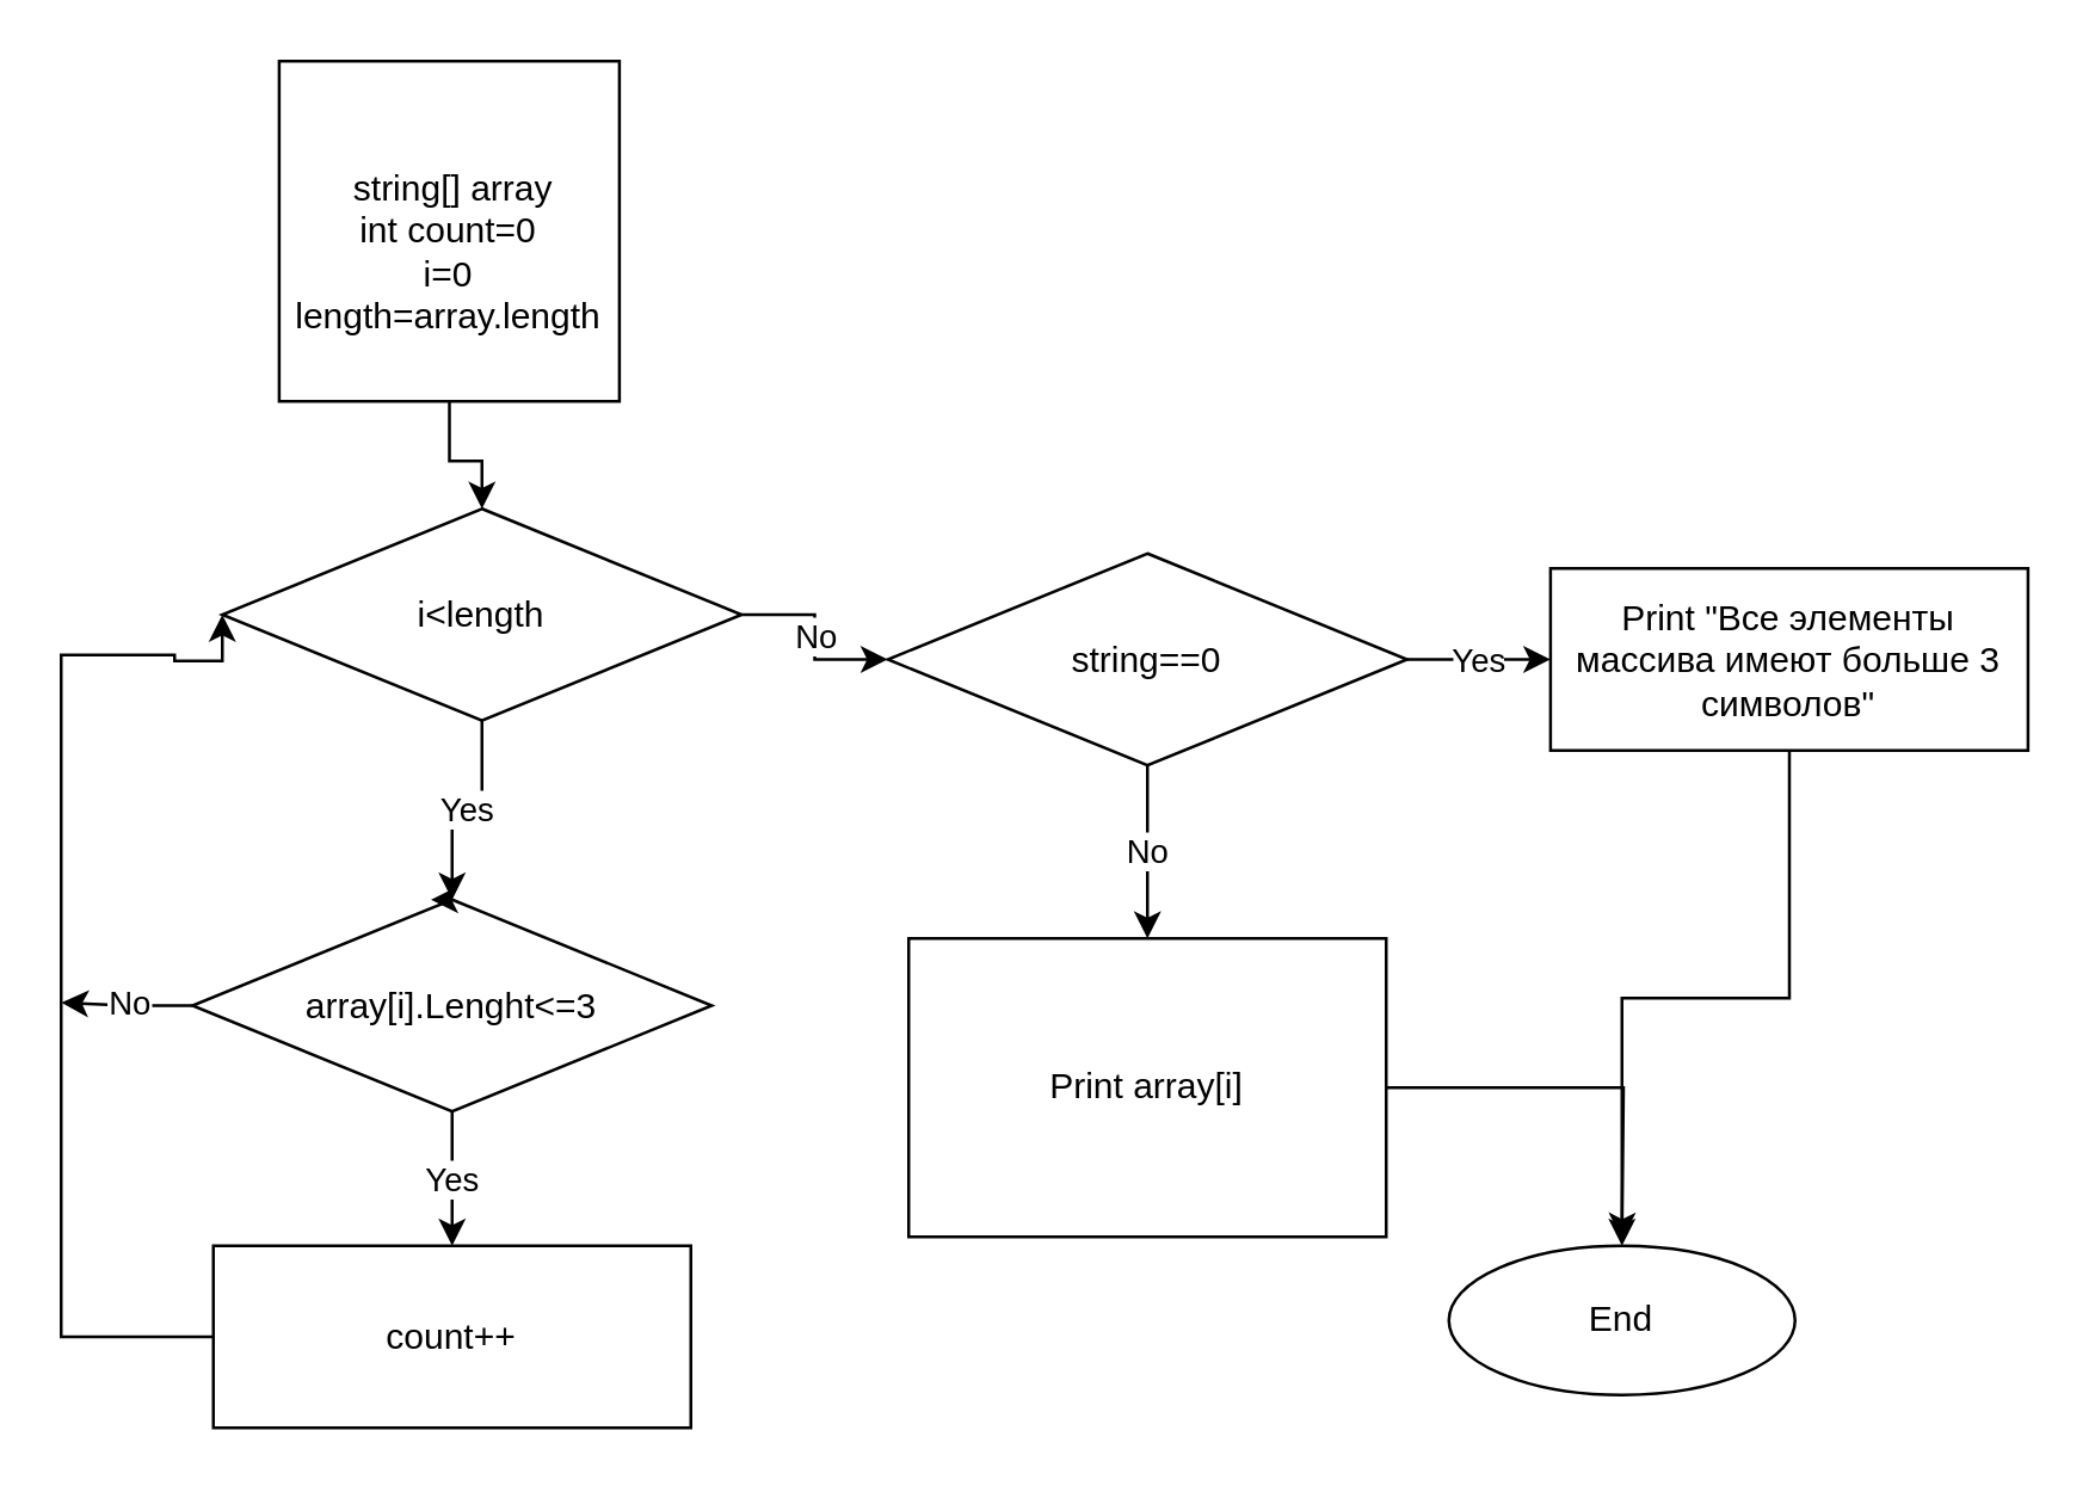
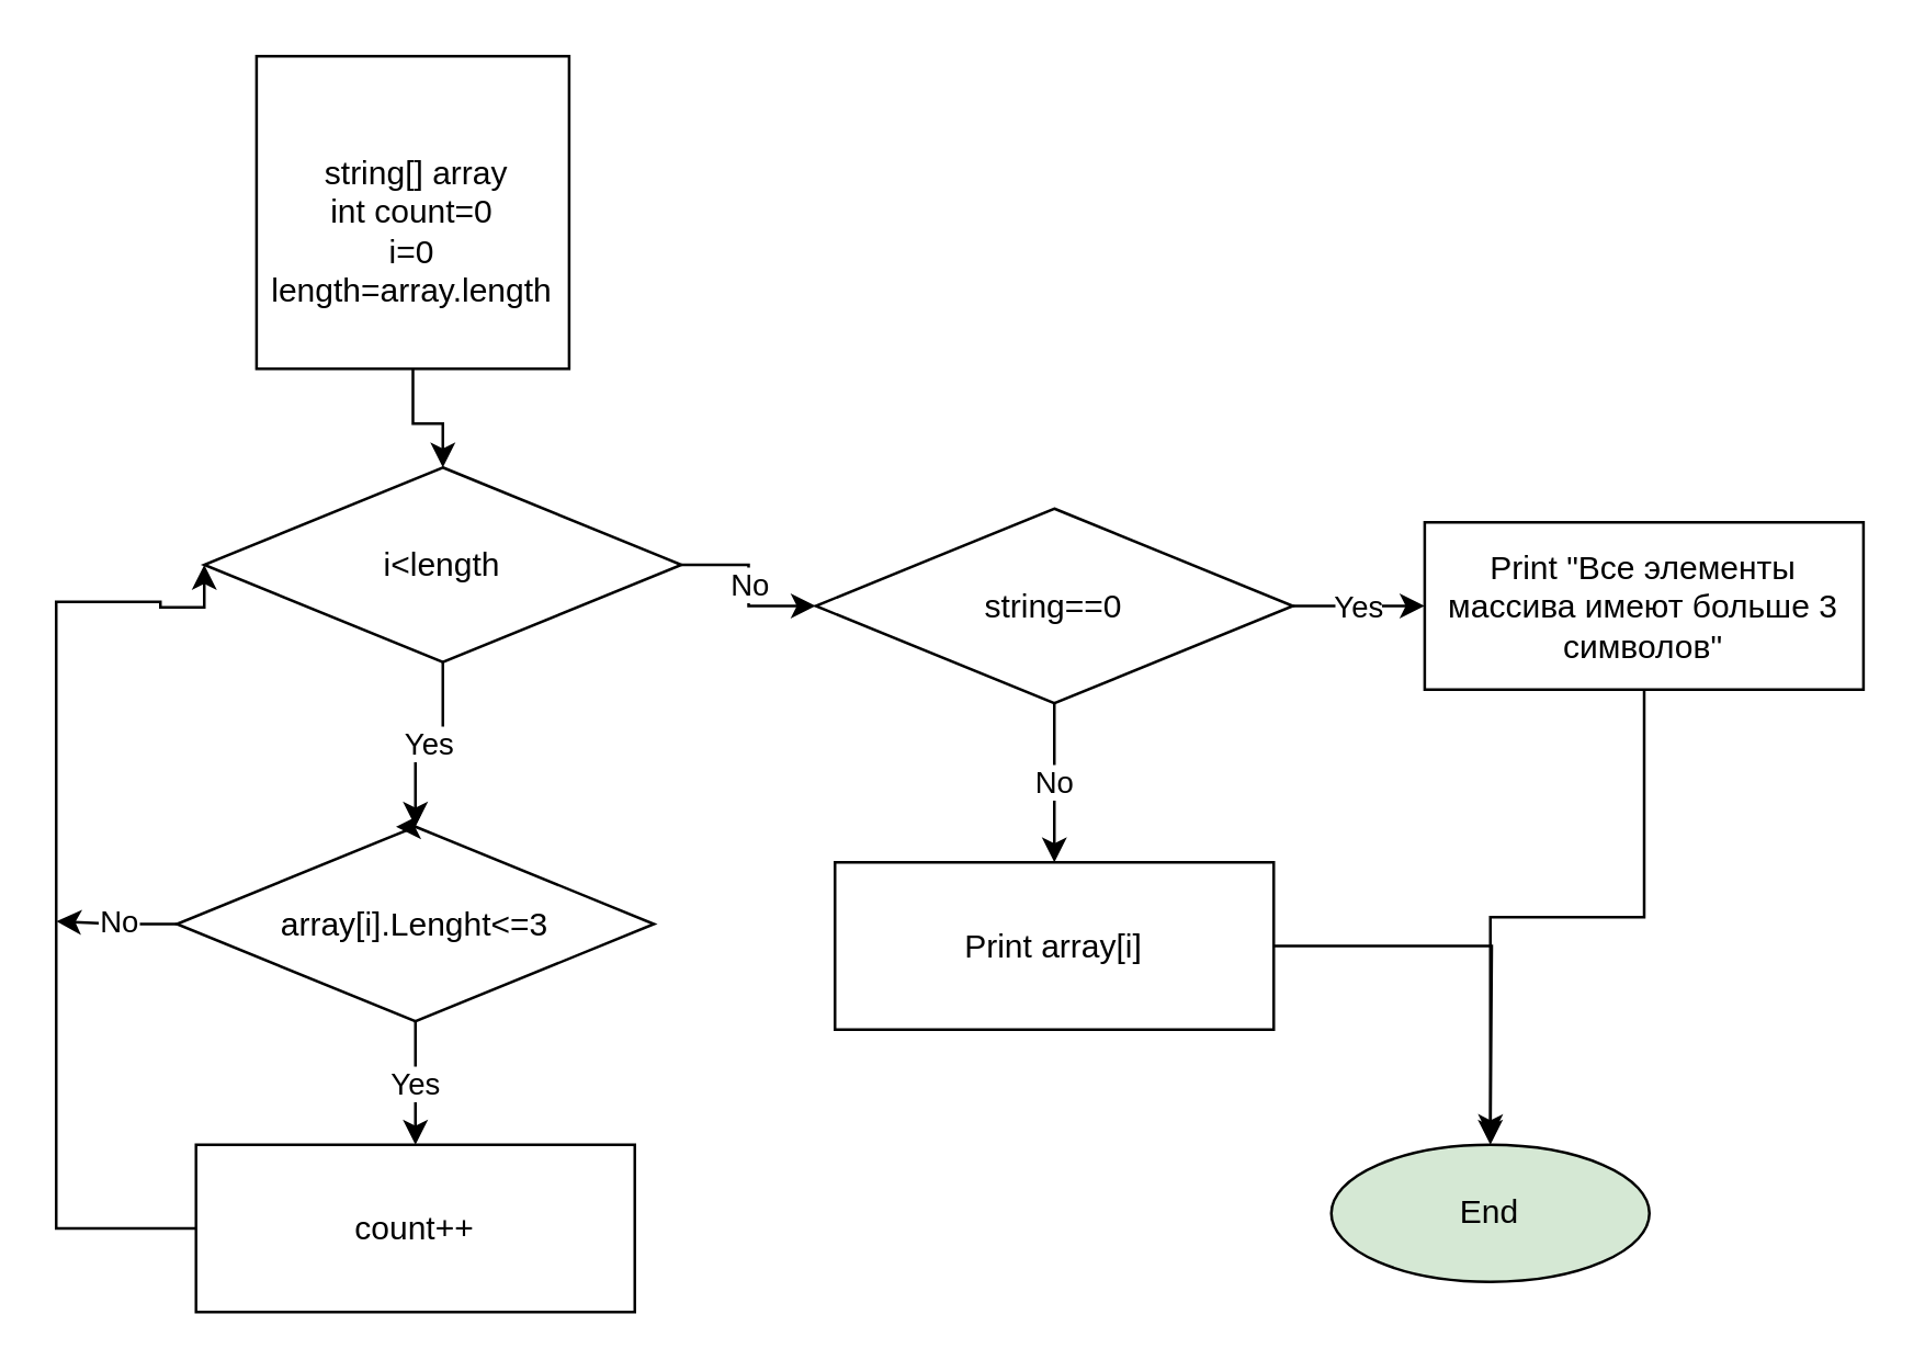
  <mxCell id="0" />
  <mxCell id="1" parent="0" />
  <mxCell id="2" value="" style="edgeStyle=orthogonalEdgeStyle;rounded=0;orthogonalLoop=1;jettySize=auto;html=1;" edge="1" parent="1" source="3" target="18"><mxGeometry relative="1" as="geometry" /></mxCell>
  <mxCell id="3" value="&lt;br style=&quot;border-color: var(--border-color);&quot;&gt;&amp;nbsp;string[] array&lt;br style=&quot;border-color: var(--border-color);&quot;&gt;int count=0&lt;br&gt;i=0&lt;br&gt;length=array.length" style="whiteSpace=wrap;html=1;aspect=fixed;labelBorderColor=none;strokeColor=default;fillColor=default;fontColor=default;" vertex="1" parent="1"><mxGeometry x="93.06" y="20" width="114" height="114" as="geometry" /></mxCell>
  <mxCell id="4" value="No" style="edgeStyle=orthogonalEdgeStyle;rounded=0;orthogonalLoop=1;jettySize=auto;html=1;exitX=0;exitY=0.5;exitDx=0;exitDy=0;" edge="1" parent="1" source="5"><mxGeometry relative="1" as="geometry"><mxPoint x="20.059" y="335.471" as="targetPoint" /></mxGeometry></mxCell>
  <mxCell id="5" value="array[i].Lenght&amp;lt;=3" style="rhombus;whiteSpace=wrap;html=1;labelBorderColor=none;strokeColor=default;fontColor=default;fillColor=default;" vertex="1" parent="1"><mxGeometry x="64" y="301" width="174" height="71" as="geometry" /></mxCell>
  <mxCell id="6" value="Yes" style="edgeStyle=orthogonalEdgeStyle;rounded=0;orthogonalLoop=1;jettySize=auto;html=1;fontColor=default;exitX=0.5;exitY=1;exitDx=0;exitDy=0;" edge="1" parent="1" source="5" target="8"><mxGeometry x="0.008" relative="1" as="geometry"><mxPoint x="158" y="365" as="sourcePoint" /><mxPoint as="offset" /></mxGeometry></mxCell>
  <mxCell id="7" style="edgeStyle=orthogonalEdgeStyle;rounded=0;orthogonalLoop=1;jettySize=auto;html=1;entryX=0;entryY=0.5;entryDx=0;entryDy=0;" edge="1" parent="1" source="8" target="18"><mxGeometry relative="1" as="geometry"><mxPoint x="40" y="220" as="targetPoint" /><Array as="points"><mxPoint x="20" y="447" /><mxPoint x="20" y="219" /><mxPoint x="58" y="219" /><mxPoint x="58" y="221" /></Array></mxGeometry></mxCell>
  <mxCell id="8" value="count++" style="rounded=0;whiteSpace=wrap;html=1;labelBorderColor=none;strokeColor=default;fontColor=default;fillColor=default;" vertex="1" parent="1"><mxGeometry x="71" y="417" width="160" height="61" as="geometry" /></mxCell>
  <mxCell id="9" value="Yes" style="edgeStyle=orthogonalEdgeStyle;rounded=0;orthogonalLoop=1;jettySize=auto;html=1;" edge="1" parent="1" source="11" target="15"><mxGeometry relative="1" as="geometry" /></mxCell>
  <mxCell id="10" value="No" style="edgeStyle=orthogonalEdgeStyle;rounded=0;orthogonalLoop=1;jettySize=auto;html=1;" edge="1" parent="1" source="11" target="13"><mxGeometry relative="1" as="geometry" /></mxCell>
  <mxCell id="11" value="string==0" style="rhombus;whiteSpace=wrap;html=1;labelBorderColor=none;strokeColor=default;fontColor=default;fillColor=default;" vertex="1" parent="1"><mxGeometry x="297" y="185" width="174" height="71" as="geometry" /></mxCell>
  <mxCell id="12" style="edgeStyle=orthogonalEdgeStyle;rounded=0;orthogonalLoop=1;jettySize=auto;html=1;" edge="1" parent="1" source="13"><mxGeometry relative="1" as="geometry"><mxPoint x="543" y="415" as="targetPoint" /></mxGeometry></mxCell>
- <mxCell id="13" value="Print array[i]" style="rounded=0;whiteSpace=wrap;html=1;labelBorderColor=none;strokeColor=default;fontColor=default;fillColor=default;" vertex="1" parent="1"><mxGeometry x="304" y="314" width="160" height="100" as="geometry" /></mxCell>
+ <mxCell id="13" value="Print array[i]" style="rounded=0;whiteSpace=wrap;html=1;labelBorderColor=none;strokeColor=default;fontColor=default;fillColor=default;" vertex="1" parent="1"><mxGeometry x="304" y="314" width="160" height="61" as="geometry" /></mxCell>
  <mxCell id="14" style="edgeStyle=orthogonalEdgeStyle;rounded=0;orthogonalLoop=1;jettySize=auto;html=1;entryX=0.5;entryY=0;entryDx=0;entryDy=0;" edge="1" parent="1" source="15" target="20"><mxGeometry relative="1" as="geometry" /></mxCell>
  <mxCell id="15" value="Print &quot;Все элементы массива имеют больше 3 символов&quot;" style="rounded=0;whiteSpace=wrap;html=1;labelBorderColor=none;strokeColor=default;fontColor=default;fillColor=default;" vertex="1" parent="1"><mxGeometry x="519.06" y="190" width="160" height="61" as="geometry" /></mxCell>
  <mxCell id="16" value="Yes" style="edgeStyle=orthogonalEdgeStyle;rounded=0;orthogonalLoop=1;jettySize=auto;html=1;" edge="1" parent="1" source="18" target="5"><mxGeometry relative="1" as="geometry" /></mxCell>
  <mxCell id="17" value="No" style="edgeStyle=orthogonalEdgeStyle;rounded=0;orthogonalLoop=1;jettySize=auto;html=1;" edge="1" parent="1" source="18" target="11"><mxGeometry relative="1" as="geometry" /></mxCell>
  <mxCell id="18" value="i&amp;lt;length" style="rhombus;whiteSpace=wrap;html=1;labelBorderColor=none;strokeColor=default;fontColor=default;fillColor=default;" vertex="1" parent="1"><mxGeometry x="74" y="170" width="174" height="71" as="geometry" /></mxCell>
  <mxCell id="19" style="edgeStyle=orthogonalEdgeStyle;rounded=0;orthogonalLoop=1;jettySize=auto;html=1;exitX=0.5;exitY=0;exitDx=0;exitDy=0;entryX=0.459;entryY=-0.004;entryDx=0;entryDy=0;entryPerimeter=0;" edge="1" parent="1" source="5" target="5"><mxGeometry relative="1" as="geometry" /></mxCell>
- <mxCell id="20" value="End" style="ellipse;whiteSpace=wrap;html=1;" vertex="1" parent="1"><mxGeometry x="485" y="417" width="116" height="50" as="geometry" /></mxCell>
+ <mxCell id="20" value="End" style="ellipse;whiteSpace=wrap;html=1;fillColor=#d5e8d4;" vertex="1" parent="1"><mxGeometry x="485" y="417" width="116" height="50" as="geometry" /></mxCell>
